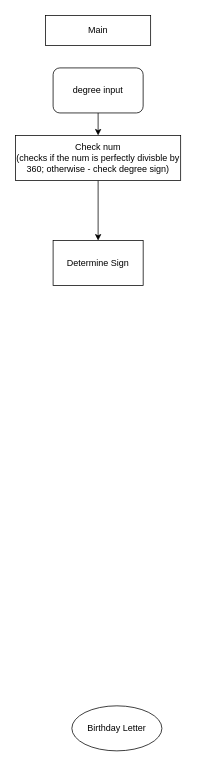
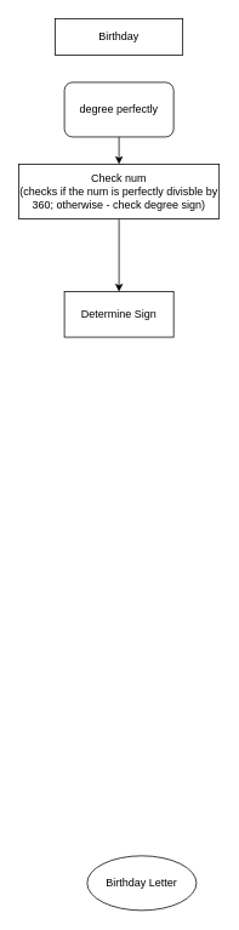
  <mxCell id="0" />
  <mxCell id="1" parent="0" />
  <mxCell id="2" value="Birthday Letter" style="ellipse;whiteSpace=wrap;html=1;" parent="1" vertex="1"><mxGeometry x="95" y="940" width="120" height="60" as="geometry" /></mxCell>
- <mxCell id="3" value="Main" style="rounded=0;whiteSpace=wrap;html=1;" vertex="1" parent="1"><mxGeometry x="60" y="20" width="140" height="40" as="geometry" /></mxCell>
+ <mxCell id="3" value="Birthday" style="rounded=0;whiteSpace=wrap;html=1;" vertex="1" parent="1"><mxGeometry x="60" y="20" width="140" height="40" as="geometry" /></mxCell>
  <mxCell id="4" style="edgeStyle=orthogonalEdgeStyle;rounded=0;orthogonalLoop=1;jettySize=auto;html=1;" edge="1" parent="1" source="5"><mxGeometry relative="1" as="geometry"><mxPoint x="130" y="180" as="targetPoint" /></mxGeometry></mxCell>
- <mxCell id="5" value="degree input" style="rounded=1;whiteSpace=wrap;html=1;" vertex="1" parent="1"><mxGeometry x="70" y="90" width="120" height="60" as="geometry" /></mxCell>
+ <mxCell id="5" value="degree perfectly" style="rounded=1;whiteSpace=wrap;html=1;" vertex="1" parent="1"><mxGeometry x="70" y="90" width="120" height="60" as="geometry" /></mxCell>
  <mxCell id="6" value="" style="edgeStyle=orthogonalEdgeStyle;rounded=0;orthogonalLoop=1;jettySize=auto;html=1;" edge="1" parent="1" source="7" target="8"><mxGeometry relative="1" as="geometry" /></mxCell>
  <mxCell id="7" value="Check num&lt;br&gt;(checks if the num is perfectly divisble by 360; otherwise - check degree sign)&lt;br&gt;" style="rounded=0;whiteSpace=wrap;html=1;" vertex="1" parent="1"><mxGeometry x="20" y="180" width="220" height="60" as="geometry" /></mxCell>
- <mxCell id="8" value="Determine Sign" style="whiteSpace=wrap;html=1;rounded=0;" vertex="1" parent="1"><mxGeometry x="70" y="320" width="120" height="60" as="geometry" /></mxCell>
+ <mxCell id="8" value="Determine Sign" style="whiteSpace=wrap;html=1;rounded=0;" vertex="1" parent="1"><mxGeometry x="70" y="320" width="120" height="50" as="geometry" /></mxCell>
